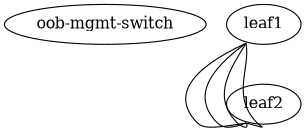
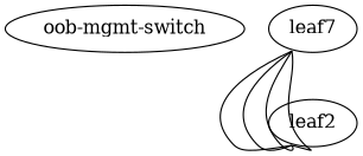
  graph {
    node [function=leaf]
    "oob-mgmt-switch" [function="oob-switch" mgmt_ip="192.168.200.1"]
-   leaf1 [mgmt_ip="192.168.200.10"]
+   leaf1 [mgmt_ip="192.168.200.10" label=leaf7]
    leaf2 [mgmt_ip="192.168.200.20"]
    leaf1 -- leaf2 [headport=swp1 tailport=swp1]
    leaf1 -- leaf2 [headport=swp2 tailport=swp2]
    leaf1 -- leaf2 [headport=swp3 tailport=swp3]
    leaf1 -- leaf2 [headport=swp4 tailport=swp4]
  }
